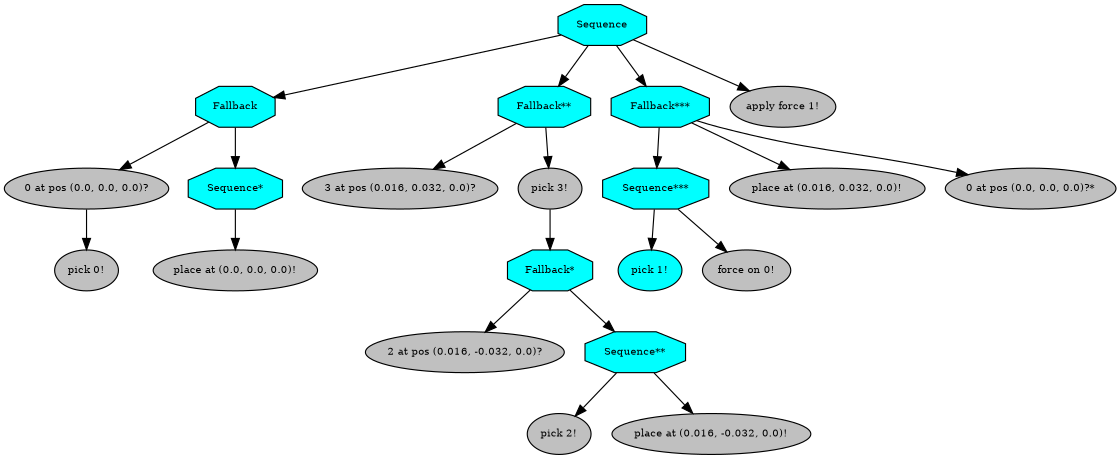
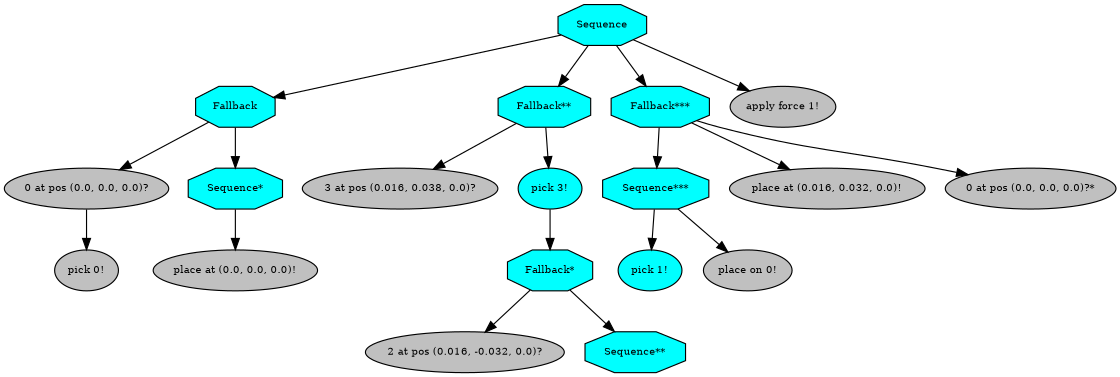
  digraph {
    fontname="times-roman"
    ordering=out
    node [fillcolor=gray fontcolor=black fontname="times-roman" fontsize=9 shape=ellipse style=filled]
    edge [fontname="times-roman"]
    n1 [fillcolor=cyan label=Sequence shape=octagon]
    n2 [fillcolor=cyan label=Fallback shape=octagon]
    n3 [fillcolor=cyan label="Fallback**" shape=octagon]
    n4 [fillcolor=cyan label="Fallback***" shape=octagon]
    n5 [label="apply force 1!"]
    n6 [label="0 at pos (0.0, 0.0, 0.0)?"]
    n7 [fillcolor=cyan label="Sequence*" shape=octagon]
    n8 [fillcolor=cyan label="Fallback*" shape=octagon]
    n9 [label="2 at pos (0.016, -0.032, 0.0)?"]
    n10 [fillcolor=cyan label="Sequence**" shape=octagon]
-   n11 [label="3 at pos (0.016, 0.032, 0.0)?"]
-   n12 [label="pick 3!"]
+   n11 [label="3 at pos (0.016, 0.038, 0.0)?"]
+   n12 [fillcolor=cyan label="pick 3!"]
    n13 [fillcolor=cyan label="Sequence***" shape=octagon]
    n14 [label="place at (0.016, 0.032, 0.0)!"]
    n15 [label="0 at pos (0.0, 0.0, 0.0)?*"]
    n16 [label="pick 0!"]
    n17 [label="place at (0.0, 0.0, 0.0)!"]
-   n18 [label="pick 2!"]
-   n19 [label="place at (0.016, -0.032, 0.0)!"]
    n20 [fillcolor=cyan label="pick 1!"]
-   n21 [label="force on 0!"]
+   n21 [label="place on 0!"]
    n1 -> n2
    n1 -> n3
    n1 -> n4
    n1 -> n5
    n2 -> n6
    n2 -> n7
    n3 -> n11
    n3 -> n12
    n4 -> n13
    n4 -> n14
    n4 -> n15
    n6 -> n16
    n7 -> n17
    n8 -> n9
    n8 -> n10
-   n10 -> n18
-   n10 -> n19
    n12 -> n8
    n13 -> n20
    n13 -> n21
  }
